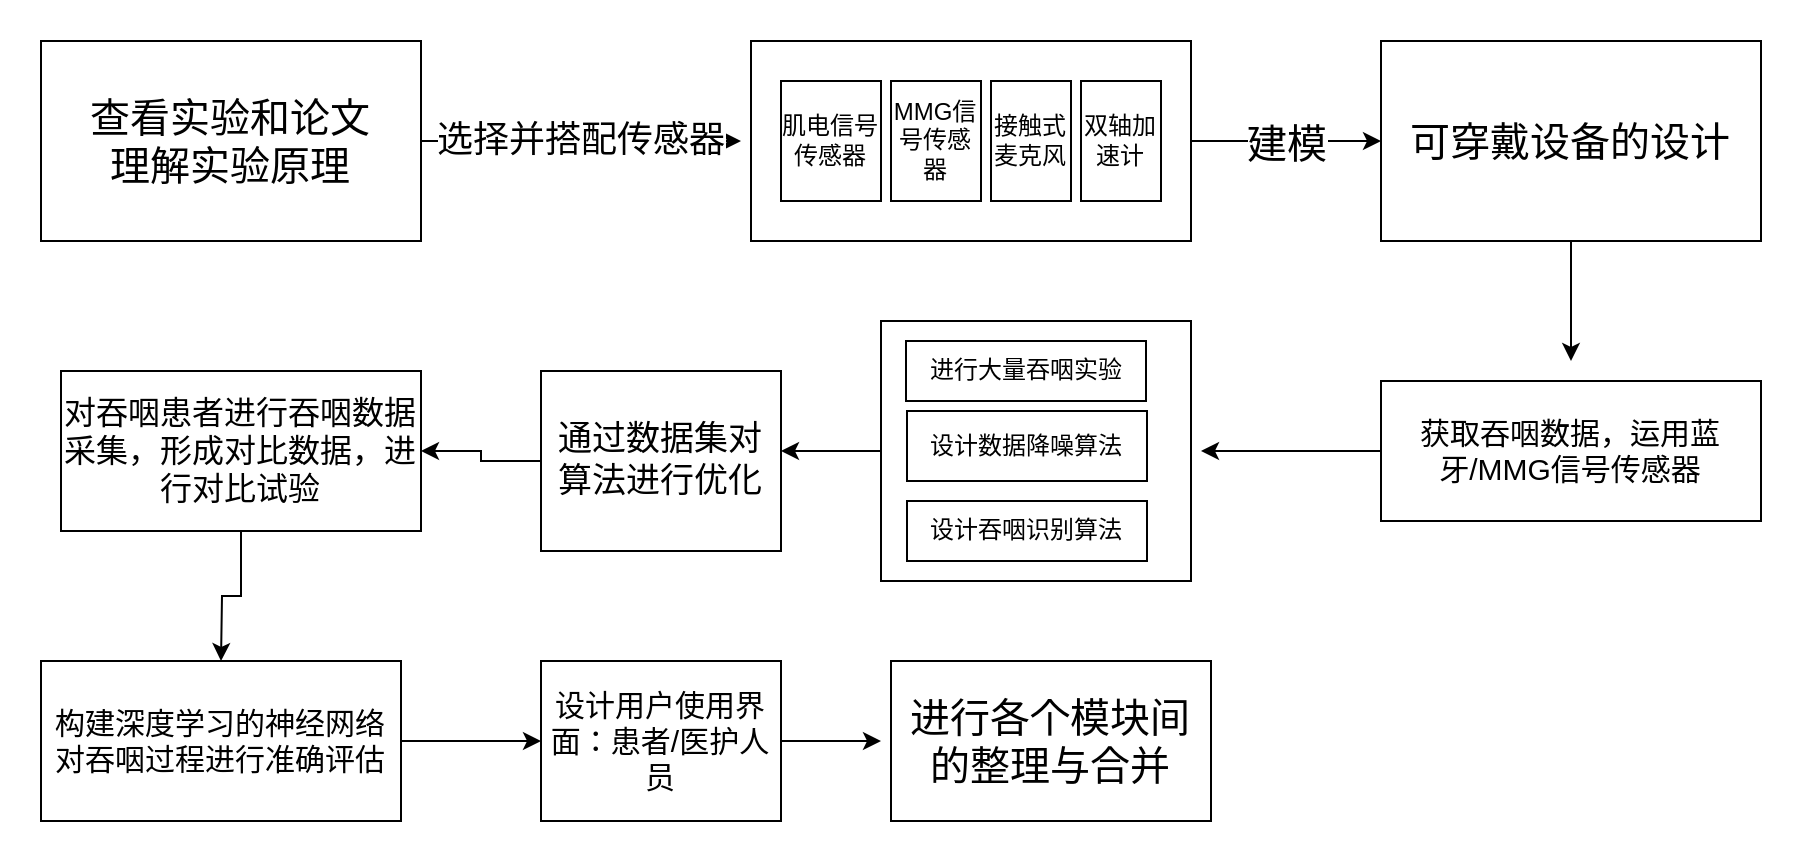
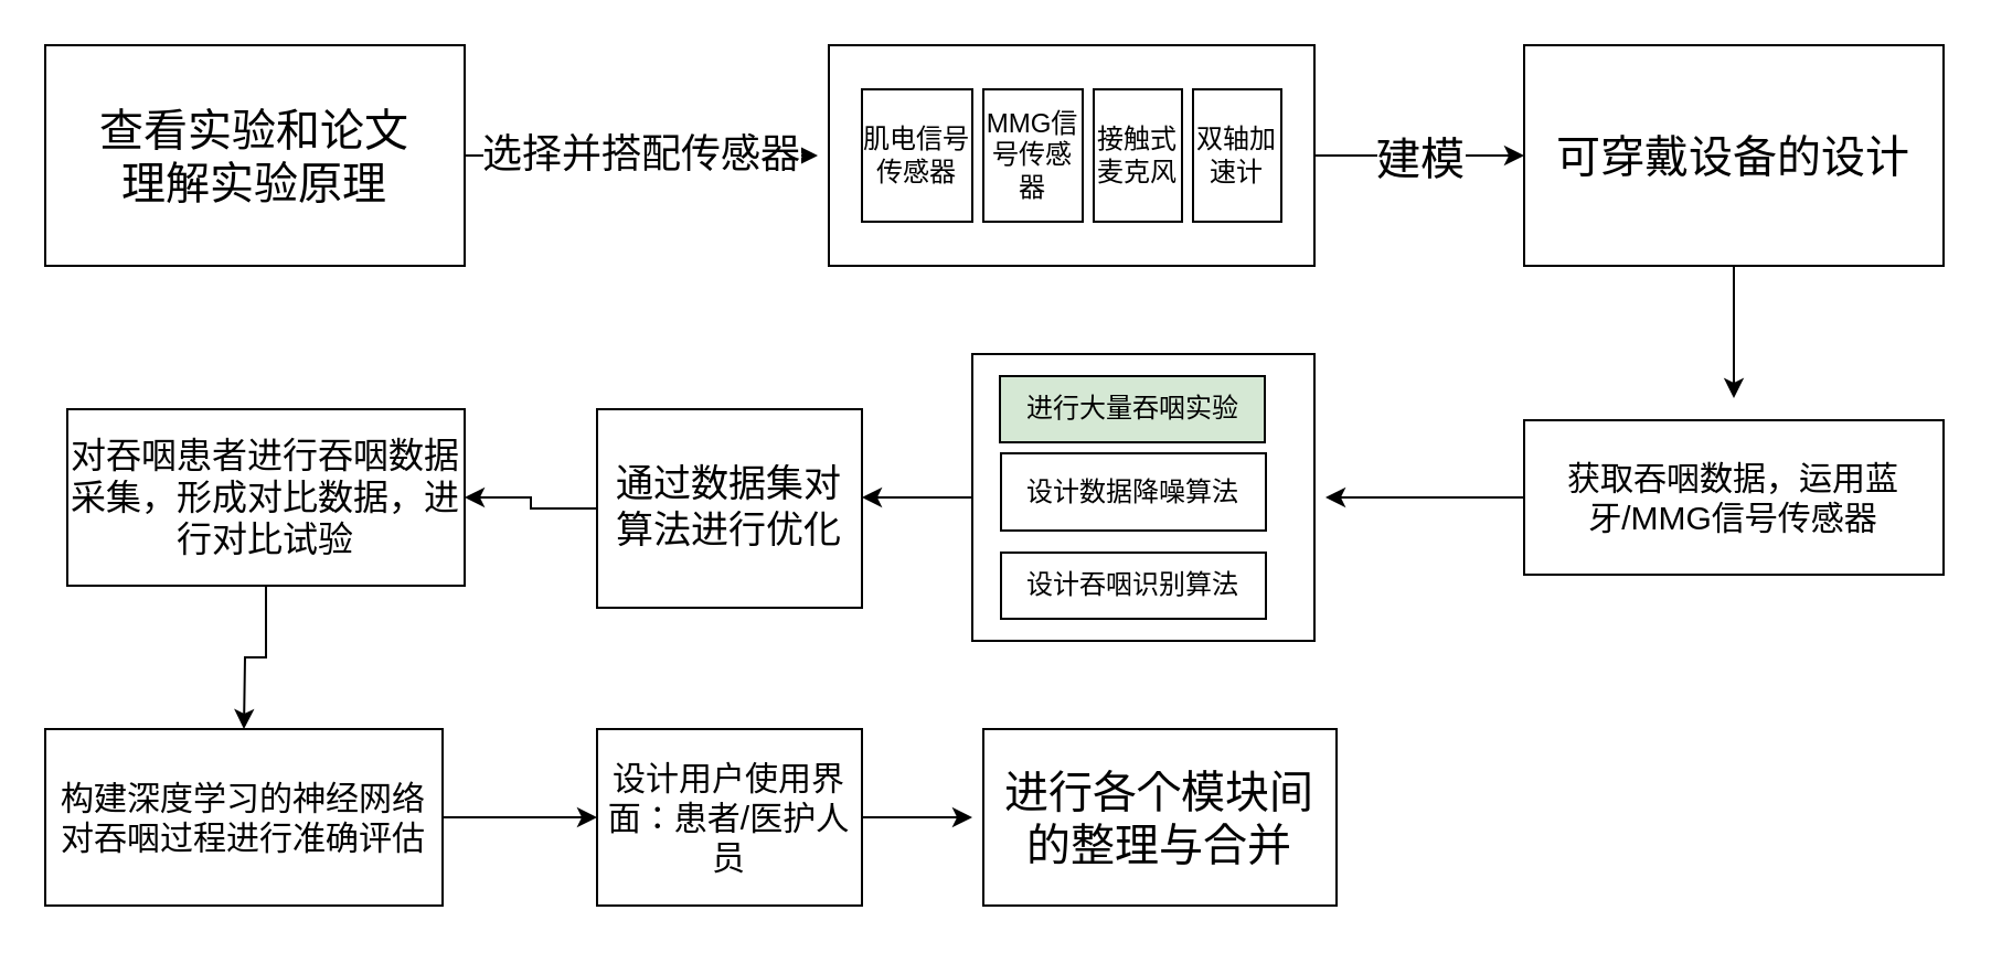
  <mxCell id="0" />
  <mxCell id="1" parent="0" />
  <mxCell id="2" value="&lt;font style=&quot;font-size: 20px&quot;&gt;建模&lt;/font&gt;" style="edgeStyle=orthogonalEdgeStyle;rounded=0;orthogonalLoop=1;jettySize=auto;html=1;entryX=0;entryY=0.5;entryDx=0;entryDy=0;" edge="1" parent="1" source="3"><mxGeometry relative="1" as="geometry"><mxPoint x="690" y="70" as="targetPoint" /></mxGeometry></mxCell>
  <mxCell id="3" value="" style="rounded=0;whiteSpace=wrap;html=1;" vertex="1" parent="1"><mxGeometry x="375" y="20" width="220" height="100" as="geometry" /></mxCell>
  <mxCell id="4" value="肌电信号传感器" style="rounded=0;whiteSpace=wrap;html=1;" vertex="1" parent="1"><mxGeometry x="390" y="40" width="50" height="60" as="geometry" /></mxCell>
  <mxCell id="5" value="MMG信号传感器" style="rounded=0;whiteSpace=wrap;html=1;" vertex="1" parent="1"><mxGeometry x="445" y="40" width="45" height="60" as="geometry" /></mxCell>
  <mxCell id="6" value="接触式麦克风" style="rounded=0;whiteSpace=wrap;html=1;" vertex="1" parent="1"><mxGeometry x="495" y="40" width="40" height="60" as="geometry" /></mxCell>
  <mxCell id="7" value="双轴加速计" style="rounded=0;whiteSpace=wrap;html=1;" vertex="1" parent="1"><mxGeometry x="540" y="40" width="40" height="60" as="geometry" /></mxCell>
  <mxCell id="8" style="edgeStyle=orthogonalEdgeStyle;rounded=0;orthogonalLoop=1;jettySize=auto;html=1;" edge="1" parent="1" source="9"><mxGeometry relative="1" as="geometry"><mxPoint x="785" y="180" as="targetPoint" /></mxGeometry></mxCell>
  <mxCell id="9" value="&lt;font style=&quot;font-size: 20px&quot;&gt;可穿戴设备的设计&lt;/font&gt;" style="rounded=0;whiteSpace=wrap;html=1;" vertex="1" parent="1"><mxGeometry x="690" y="20" width="190" height="100" as="geometry" /></mxCell>
  <mxCell id="10" value="&lt;font style=&quot;font-size: 18px&quot;&gt;选择并搭配传感器&lt;/font&gt;" style="edgeStyle=orthogonalEdgeStyle;rounded=0;orthogonalLoop=1;jettySize=auto;html=1;" edge="1" parent="1" source="11"><mxGeometry relative="1" as="geometry"><mxPoint x="370" y="70" as="targetPoint" /></mxGeometry></mxCell>
  <mxCell id="11" value="&lt;font style=&quot;font-size: 20px&quot;&gt;查看实验和论文&lt;br&gt;理解实验原理&lt;/font&gt;" style="rounded=0;whiteSpace=wrap;html=1;" vertex="1" parent="1"><mxGeometry x="20" y="20" width="190" height="100" as="geometry" /></mxCell>
  <mxCell id="12" style="edgeStyle=orthogonalEdgeStyle;rounded=0;orthogonalLoop=1;jettySize=auto;html=1;" edge="1" parent="1" source="13"><mxGeometry relative="1" as="geometry"><mxPoint x="600" y="225" as="targetPoint" /></mxGeometry></mxCell>
  <mxCell id="13" value="&lt;font style=&quot;font-size: 15px&quot;&gt;获取吞咽数据，运用蓝牙/MMG信号传感器&lt;/font&gt;" style="rounded=0;whiteSpace=wrap;html=1;" vertex="1" parent="1"><mxGeometry x="690" y="190" width="190" height="70" as="geometry" /></mxCell>
  <mxCell id="14" style="edgeStyle=orthogonalEdgeStyle;rounded=0;orthogonalLoop=1;jettySize=auto;html=1;" edge="1" parent="1" source="15"><mxGeometry relative="1" as="geometry"><mxPoint x="390" y="225" as="targetPoint" /></mxGeometry></mxCell>
  <mxCell id="15" value="" style="rounded=0;whiteSpace=wrap;html=1;" vertex="1" parent="1"><mxGeometry x="440" y="160" width="155" height="130" as="geometry" /></mxCell>
- <mxCell id="16" value="进行大量吞咽实验" style="rounded=0;whiteSpace=wrap;html=1;" vertex="1" parent="1"><mxGeometry x="452.5" y="170" width="120" height="30" as="geometry" /></mxCell>
+ <mxCell id="16" value="进行大量吞咽实验" style="rounded=0;whiteSpace=wrap;html=1;fillColor=#d5e8d4;" vertex="1" parent="1"><mxGeometry x="452.5" y="170" width="120" height="30" as="geometry" /></mxCell>
  <mxCell id="17" value="设计数据降噪算法" style="rounded=0;whiteSpace=wrap;html=1;" vertex="1" parent="1"><mxGeometry x="453" y="205" width="120" height="35" as="geometry" /></mxCell>
  <mxCell id="18" value="设计吞咽识别算法" style="rounded=0;whiteSpace=wrap;html=1;" vertex="1" parent="1"><mxGeometry x="453" y="250" width="120" height="30" as="geometry" /></mxCell>
  <mxCell id="19" style="edgeStyle=orthogonalEdgeStyle;rounded=0;orthogonalLoop=1;jettySize=auto;html=1;entryX=1;entryY=0.5;entryDx=0;entryDy=0;" edge="1" parent="1" source="20" target="22"><mxGeometry relative="1" as="geometry" /></mxCell>
  <mxCell id="20" value="&lt;font style=&quot;font-size: 17px&quot;&gt;通过数据集对算法进行优化&lt;/font&gt;" style="rounded=0;whiteSpace=wrap;html=1;" vertex="1" parent="1"><mxGeometry x="270" y="185" width="120" height="90" as="geometry" /></mxCell>
  <mxCell id="21" style="edgeStyle=orthogonalEdgeStyle;rounded=0;orthogonalLoop=1;jettySize=auto;html=1;" edge="1" parent="1" source="22"><mxGeometry relative="1" as="geometry"><mxPoint x="110" y="330" as="targetPoint" /></mxGeometry></mxCell>
  <mxCell id="22" value="&lt;font style=&quot;font-size: 16px&quot;&gt;对吞咽患者进行吞咽数据采集，形成对比数据，进行对比试验&lt;/font&gt;" style="rounded=0;whiteSpace=wrap;html=1;" vertex="1" parent="1"><mxGeometry x="30" y="185" width="180" height="80" as="geometry" /></mxCell>
  <mxCell id="23" style="edgeStyle=orthogonalEdgeStyle;rounded=0;orthogonalLoop=1;jettySize=auto;html=1;" edge="1" parent="1" source="24"><mxGeometry relative="1" as="geometry"><mxPoint x="270" y="370" as="targetPoint" /></mxGeometry></mxCell>
  <mxCell id="24" value="&lt;font style=&quot;font-size: 15px&quot;&gt;构建深度学习的神经网络&lt;br&gt;对吞咽过程进行准确评估&lt;/font&gt;" style="rounded=0;whiteSpace=wrap;html=1;" vertex="1" parent="1"><mxGeometry x="20" y="330" width="180" height="80" as="geometry" /></mxCell>
  <mxCell id="25" style="edgeStyle=orthogonalEdgeStyle;rounded=0;orthogonalLoop=1;jettySize=auto;html=1;" edge="1" parent="1" source="26"><mxGeometry relative="1" as="geometry"><mxPoint x="440" y="370" as="targetPoint" /></mxGeometry></mxCell>
  <mxCell id="26" value="&lt;font style=&quot;font-size: 15px&quot;&gt;设计用户使用界面：患者/医护人员&lt;/font&gt;" style="rounded=0;whiteSpace=wrap;html=1;" vertex="1" parent="1"><mxGeometry x="270" y="330" width="120" height="80" as="geometry" /></mxCell>
  <mxCell id="27" value="&lt;font style=&quot;font-size: 20px&quot;&gt;进行各个模块间的整理与合并&lt;/font&gt;" style="rounded=0;whiteSpace=wrap;html=1;" vertex="1" parent="1"><mxGeometry x="445" y="330" width="160" height="80" as="geometry" /></mxCell>
